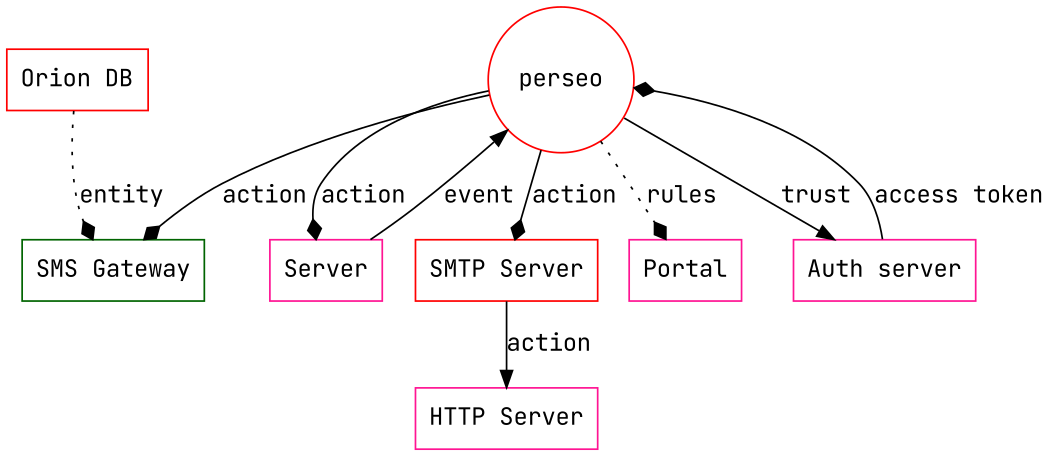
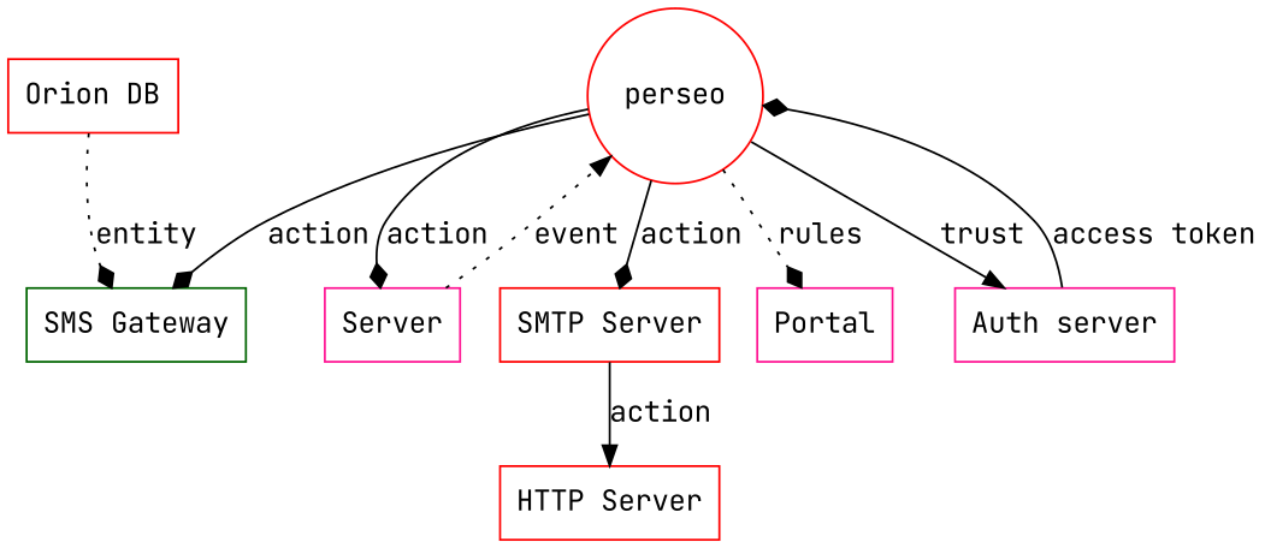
  digraph {
    fontname="JetBrains Mono"
    node [color=red fontname="JetBrains Mono" shape=box]
    edge [arrowhead=diamond fontname="JetBrains Mono" style=solid]
    n1 [color=darkgreen label="SMS Gateway"]
    n2 [label="SMTP Server"]
-   n3 [color=deeppink label="HTTP Server"]
+   n3 [label="HTTP Server"]
    n4 [color=deeppink label=Server]
    n5 [label="Orion DB"]
    n6 [color=deeppink label=Portal]
    perseo [shape=circle]
    n8 [color=deeppink label="Auth server"]
    subgraph sub_1 {
      rank=uno
      n1
      n2
      n3
    }
    subgraph sub_2 {
      rank=two
      n4
      n5
      n6
    }
    n2 -> n3 [arrowhead=normal label=action]
-   n4 -> perseo [arrowhead=normal label=event]
+   n4 -> perseo [arrowhead=normal label=event style=dotted]
    n5 -> n1 [label=entity style=dotted]
    perseo -> n1 [label=action]
    perseo -> n2 [label=action]
    perseo -> n4 [label=action]
    perseo -> n6 [label=rules style=dotted]
    perseo -> n8 [arrowhead=normal label=trust]
    n8 -> perseo [label="access token"]
  }
